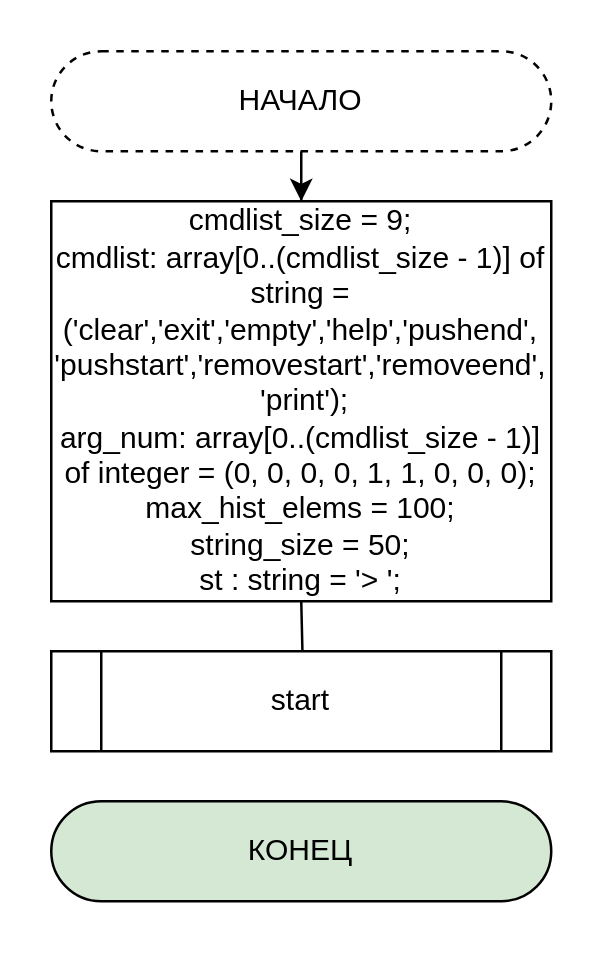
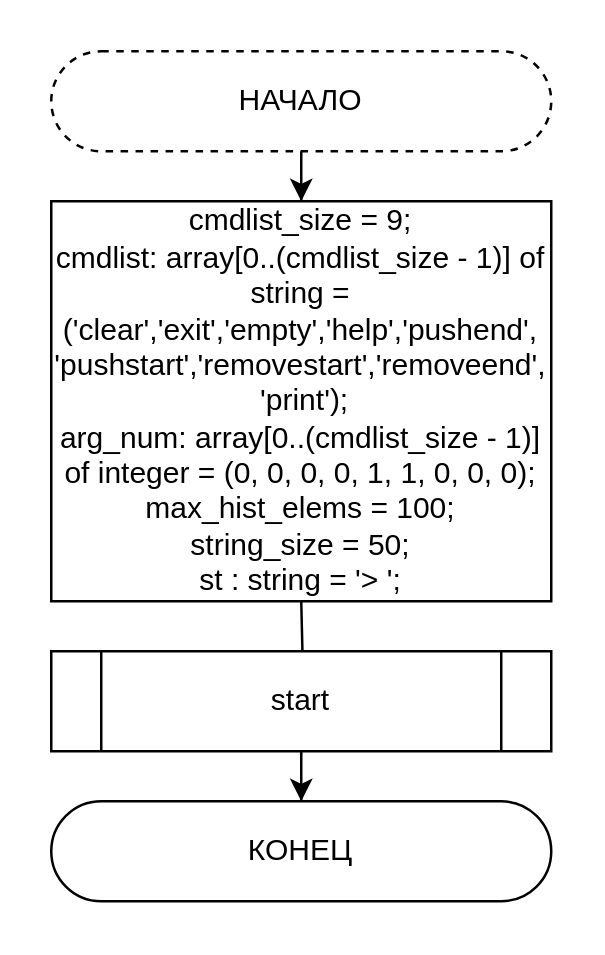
  <mxCell id="0" />
  <mxCell id="1" parent="0" />
  <mxCell id="2" value="" style="edgeStyle=orthogonalEdgeStyle;rounded=0;orthogonalLoop=1;jettySize=auto;html=1;" edge="1" parent="1" target="6"><mxGeometry relative="1" as="geometry"><mxPoint x="120" y="240" as="sourcePoint" /></mxGeometry></mxCell>
  <mxCell id="3" value="" style="edgeStyle=orthogonalEdgeStyle;rounded=0;orthogonalLoop=1;jettySize=auto;html=1;" edge="1" parent="1" source="4" target="8"><mxGeometry relative="1" as="geometry" /></mxCell>
  <mxCell id="4" value="НАЧАЛО" style="rounded=1;whiteSpace=wrap;html=1;arcSize=50;dashed=1;" parent="1" vertex="1"><mxGeometry x="20" y="20" width="200" height="40" as="geometry" /></mxCell>
+ <mxCell id="5" value="" style="edgeStyle=orthogonalEdgeStyle;rounded=0;orthogonalLoop=1;jettySize=auto;html=1;" edge="1" parent="1" source="6" target="7"><mxGeometry relative="1" as="geometry" /></mxCell>
  <mxCell id="6" value="start" style="shape=process;whiteSpace=wrap;html=1;backgroundOutline=1;" vertex="1" parent="1"><mxGeometry x="20" y="260" width="200" height="40" as="geometry" /></mxCell>
- <mxCell id="7" value="КОНЕЦ" style="rounded=1;whiteSpace=wrap;html=1;arcSize=50;fillColor=#d5e8d4;" vertex="1" parent="1"><mxGeometry x="20" y="320" width="200" height="40" as="geometry" /></mxCell>
+ <mxCell id="7" value="КОНЕЦ" style="rounded=1;whiteSpace=wrap;html=1;arcSize=50;" vertex="1" parent="1"><mxGeometry x="20" y="320" width="200" height="40" as="geometry" /></mxCell>
  <mxCell id="8" value="cmdlist_size = 9;&lt;br&gt;&lt;div&gt;cmdlist: array[0..(cmdlist_size - 1)] of string = (&lt;span&gt;'clear',&lt;/span&gt;&lt;span&gt;'exit',&lt;/span&gt;&lt;span&gt;'empty',&lt;/span&gt;&lt;span&gt;'help',&lt;/span&gt;&lt;span&gt;'pushend',&lt;/span&gt;&lt;/div&gt;&lt;div&gt;&lt;span&gt;'pushstart',&lt;/span&gt;&lt;span&gt;'removestart',&lt;/span&gt;&lt;span&gt;'removeend',&lt;/span&gt;&lt;/div&gt;&lt;div&gt;&lt;span&gt;&amp;nbsp;'print'&lt;/span&gt;&lt;span&gt;);&lt;/span&gt;&lt;/div&gt;&lt;div&gt;&lt;span&gt;&lt;div&gt;arg_num: array[0..(cmdlist_size - 1)] of integer = (&lt;span&gt;0, 0, 0, 0, 1, 1, 0, 0, 0&lt;/span&gt;&lt;span&gt;);&lt;/span&gt;&lt;/div&gt;&lt;div&gt;&lt;span&gt;max_hist_elems = 100;&lt;br&gt;&lt;/span&gt;&lt;/div&gt;&lt;div&gt;&lt;span&gt;string_size = 50;&lt;br&gt;&lt;/span&gt;&lt;/div&gt;&lt;div&gt;&lt;span&gt;st : string = '&amp;gt; ';&lt;br&gt;&lt;/span&gt;&lt;/div&gt;&lt;/span&gt;&lt;/div&gt;" style="rounded=0;whiteSpace=wrap;html=1;" vertex="1" parent="1"><mxGeometry x="20" y="80" width="200" height="160" as="geometry" /></mxCell>
